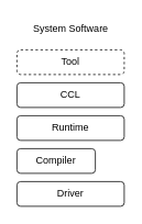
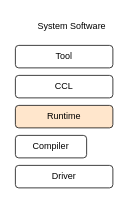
  <mxCell id="0" />
  <mxCell id="1" parent="0" />
  <mxCell id="2" value="Driver" style="rounded=1;whiteSpace=wrap;html=1;" vertex="1" parent="1"><mxGeometry x="20" y="220" width="130" height="30" as="geometry" /></mxCell>
  <mxCell id="3" value="Compiler" style="rounded=1;whiteSpace=wrap;html=1;" vertex="1" parent="1"><mxGeometry x="20" y="180" width="95" height="30" as="geometry" /></mxCell>
- <mxCell id="4" value="Runtime" style="rounded=1;whiteSpace=wrap;html=1;fontStyle=0" vertex="1" parent="1"><mxGeometry x="20" y="140" width="130" height="30" as="geometry" /></mxCell>
+ <mxCell id="4" value="Runtime" style="rounded=1;whiteSpace=wrap;html=1;fontStyle=0;fillColor=#ffe6cc;" vertex="1" parent="1"><mxGeometry x="20" y="140" width="130" height="30" as="geometry" /></mxCell>
  <mxCell id="5" value="CCL" style="rounded=1;whiteSpace=wrap;html=1;" vertex="1" parent="1"><mxGeometry x="20" y="100" width="130" height="30" as="geometry" /></mxCell>
- <mxCell id="6" value="Tool" style="rounded=1;whiteSpace=wrap;html=1;dashed=1;" vertex="1" parent="1"><mxGeometry x="20" y="60" width="130" height="30" as="geometry" /></mxCell>
- <mxCell id="7" value="System Software" style="text;html=1;align=center;verticalAlign=middle;whiteSpace=wrap;rounded=0;" vertex="1" parent="1"><mxGeometry x="27.5" y="20" width="115" height="30" as="geometry" /></mxCell>
+ <mxCell id="6" value="Tool" style="rounded=1;whiteSpace=wrap;html=1;" vertex="1" parent="1"><mxGeometry x="20" y="60" width="130" height="30" as="geometry" /></mxCell>
+ <mxCell id="7" value="System Software" style="text;html=1;align=center;verticalAlign=middle;whiteSpace=wrap;rounded=0;" vertex="1" parent="1"><mxGeometry x="37.5" y="20" width="115" height="30" as="geometry" /></mxCell>
